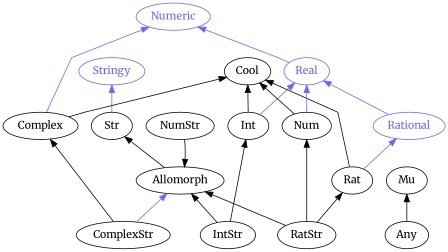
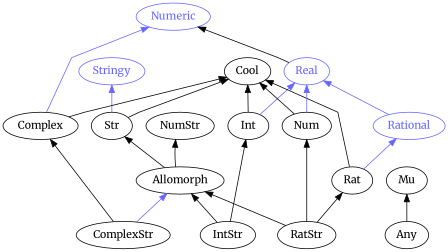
  digraph {
    bgcolor="#FFFFFF"
    fontname=Merriweather
    rankdir=BT
    splines=polyline
    node [color="#000000" fontcolor="#000000" fontname=Merriweather]
    edge [color="#000000" fontname=Merriweather]
    Allomorph
    Str
    Cool
    Stringy [color="#6666FF" fontcolor="#6666FF"]
    Any
    Mu
    Numeric [color="#6666FF" fontcolor="#6666FF"]
    Complex
    ComplexStr
    Real [color="#6666FF" fontcolor="#6666FF"]
    Int
    IntStr
    Rational [color="#6666FF" fontcolor="#6666FF"]
    Rat
    RatStr
    Num
    NumStr
    Allomorph -> Str
+   Str -> Cool
    Str -> Stringy [color="#6666FF"]
    Any -> Mu
    Complex -> Cool
    Complex -> Numeric [color="#6666FF"]
    ComplexStr -> Allomorph [color="#6666FF"]
    ComplexStr -> Complex
-   Real -> Numeric [color="#6666FF"]
+   Real -> Numeric
    Int -> Cool
    Int -> Real [color="#6666FF"]
    IntStr -> Allomorph
    IntStr -> Int
    Rational -> Real [color="#6666FF"]
    Rat -> Cool
    Rat -> Rational [color="#6666FF"]
    RatStr -> Allomorph
    RatStr -> Rat
    RatStr -> Num
    Num -> Cool
    Num -> Real [color="#6666FF"]
-   NumStr -> Allomorph
+   Allomorph -> NumStr
  }
